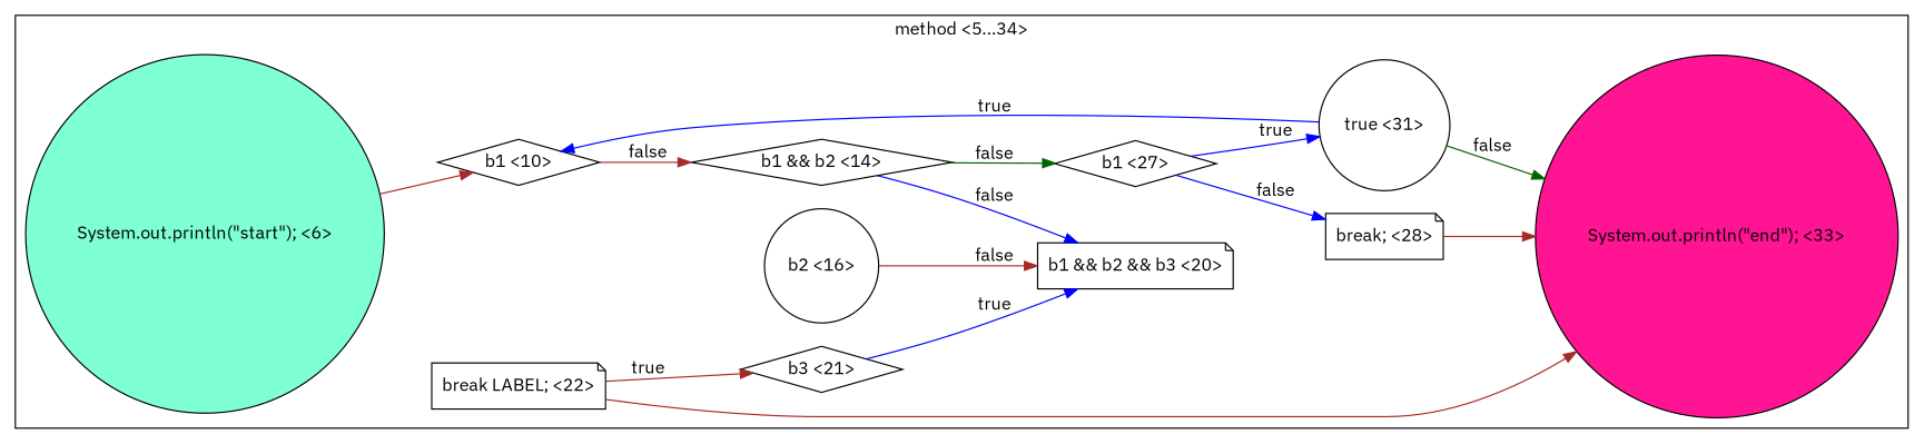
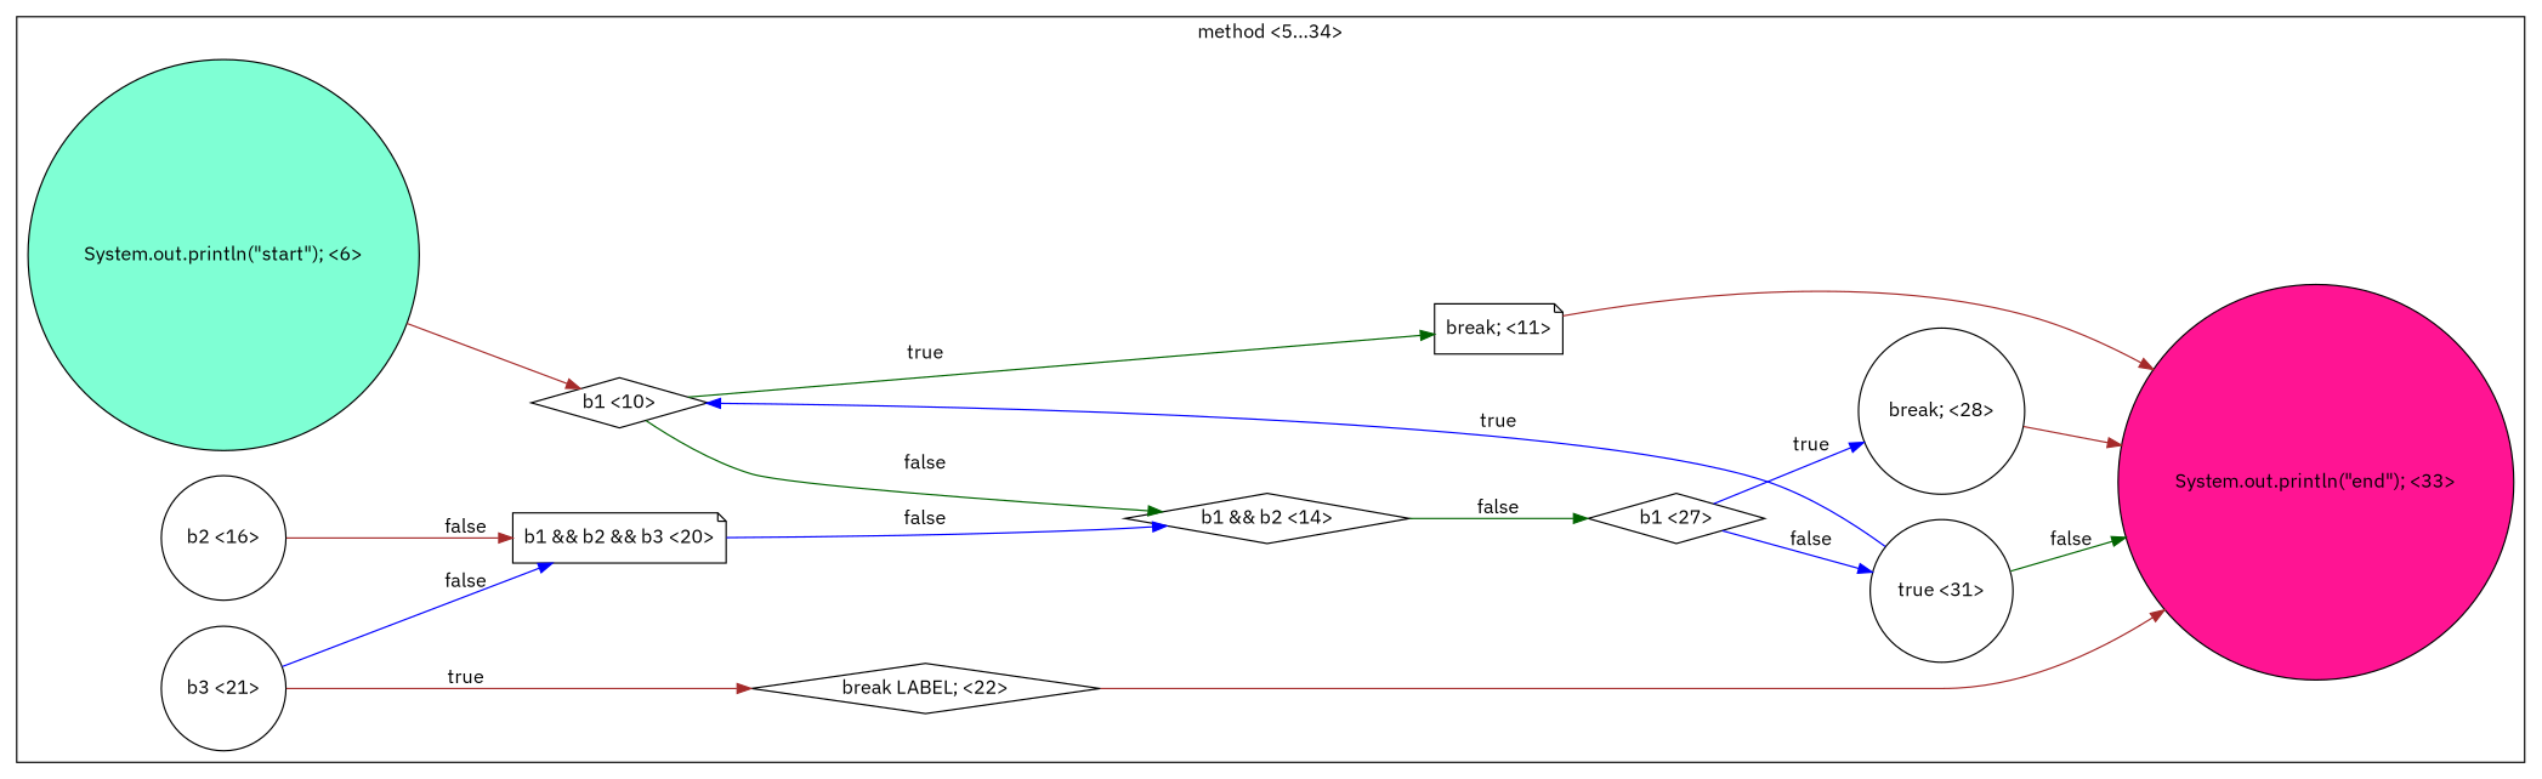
  digraph {
    fontname="IBM Plex Sans"
    rankdir=LR
    node [fillcolor=white fontname="IBM Plex Sans" shape=circle style=filled]
    edge [color=brown fontname="IBM Plex Sans" style=solid]
    n1 [fillcolor=aquamarine label="System.out.println(\"start\"); <6>"]
    n2 [label="b1 <10>" shape=diamond]
+   n3 [label="break; <11>" shape=note]
    n4 [label="b1 && b2 <14>" shape=diamond]
    n5 [fillcolor=deeppink label="System.out.println(\"end\"); <33>"]
    n6 [label="b2 <16>"]
    n7 [label="b1 <27>" shape=diamond]
    n8 [label="b1 && b2 && b3 <20>" shape=note]
-   n9 [label="b3 <21>" shape=diamond]
-   n10 [label="break LABEL; <22>" shape=note]
-   n11 [label="break; <28>" shape=note]
+   n9 [label="b3 <21>"]
+   n10 [label="break LABEL; <22>" shape=diamond]
+   n11 [label="break; <28>"]
    n12 [label="true <31>"]
    subgraph cluster_1 {
      label="method <5...34>"
      n1
      n2
+     n3
      n4
      n5
      n6
      n7
      n8
      n9
      n10
      n11
      n12
    }
    n1 -> n2
-   n2 -> n4 [label=false]
+   n2 -> n3 [color=darkgreen label=true]
+   n2 -> n4 [color=darkgreen label=false]
+   n3 -> n5
    n4 -> n7 [color=darkgreen label=false]
    n6 -> n8 [label=false]
-   n7 -> n11 [color=blue label=false]
-   n7 -> n12 [color=blue label=true]
-   n4 -> n8 [color=blue label=false]
-   n9 -> n8 [color=blue label=true]
-   n10 -> n9 [label=true]
+   n7 -> n11 [color=blue label=true]
+   n7 -> n12 [color=blue label=false]
+   n8 -> n4 [color=blue label=false]
+   n9 -> n8 [color=blue label=false]
+   n9 -> n10 [label=true]
    n10 -> n5
    n11 -> n5
    n12 -> n2 [color=blue label=true]
    n12 -> n5 [color=darkgreen label=false]
  }
